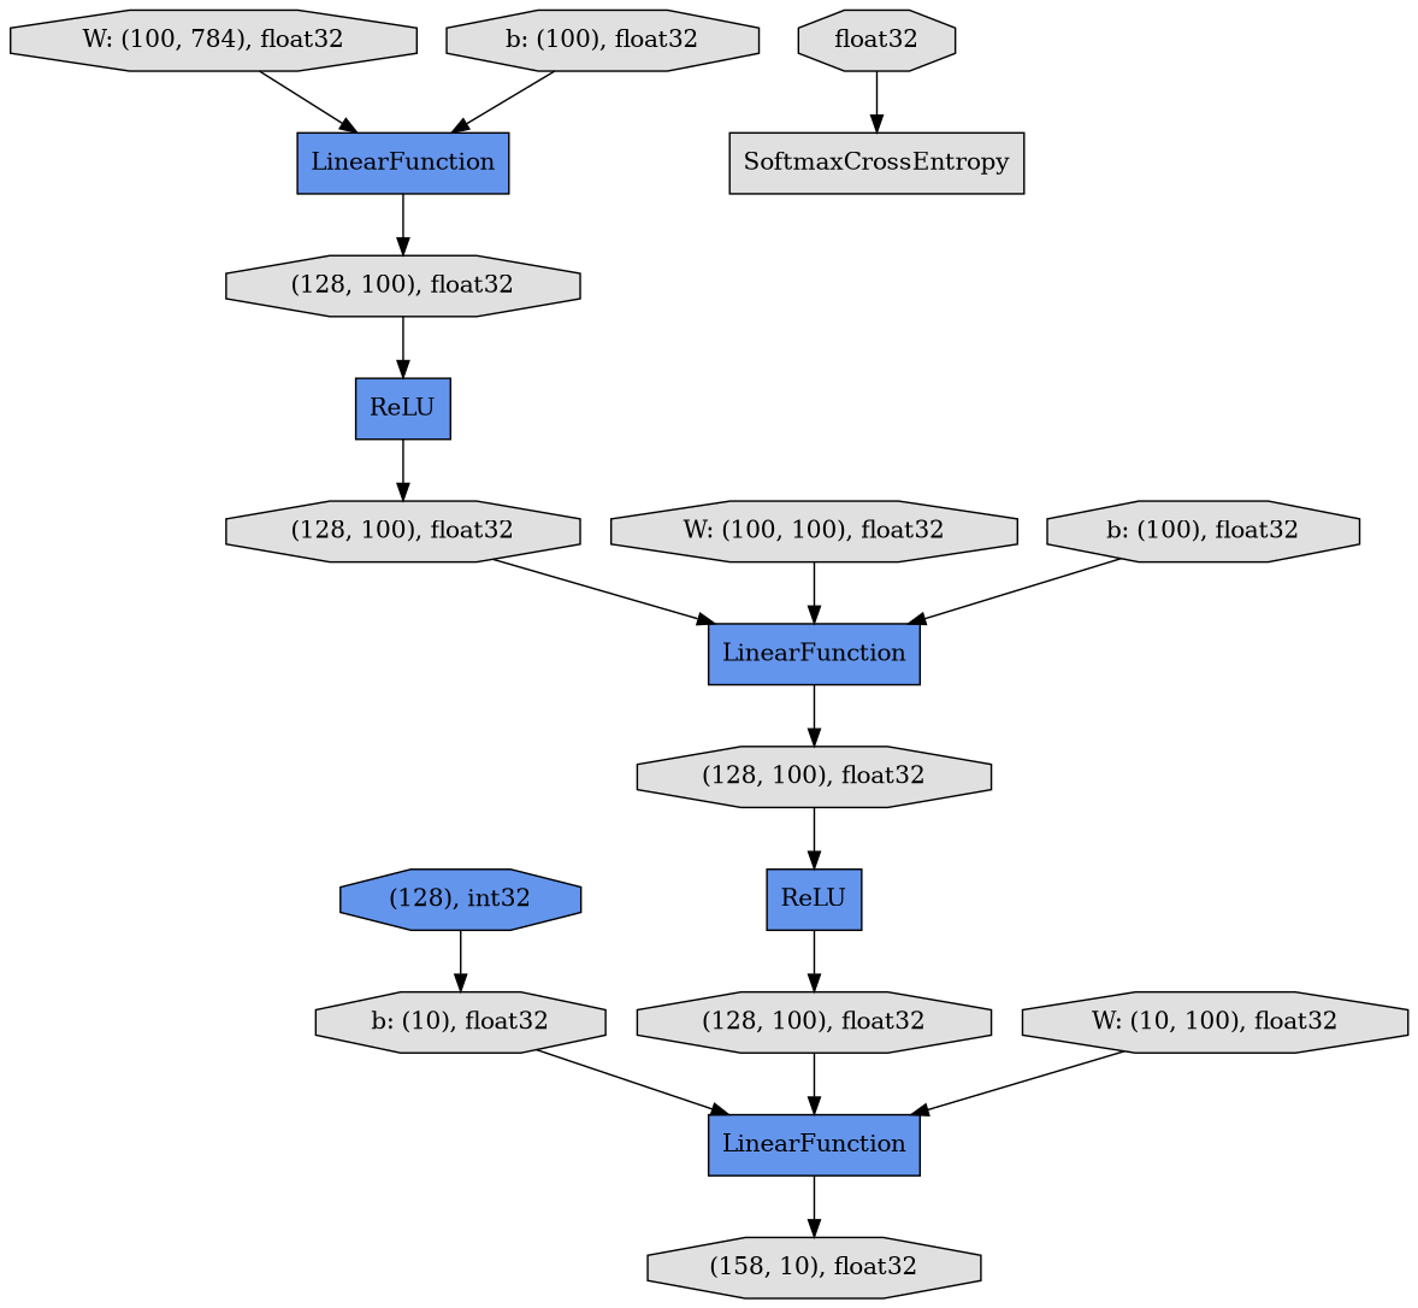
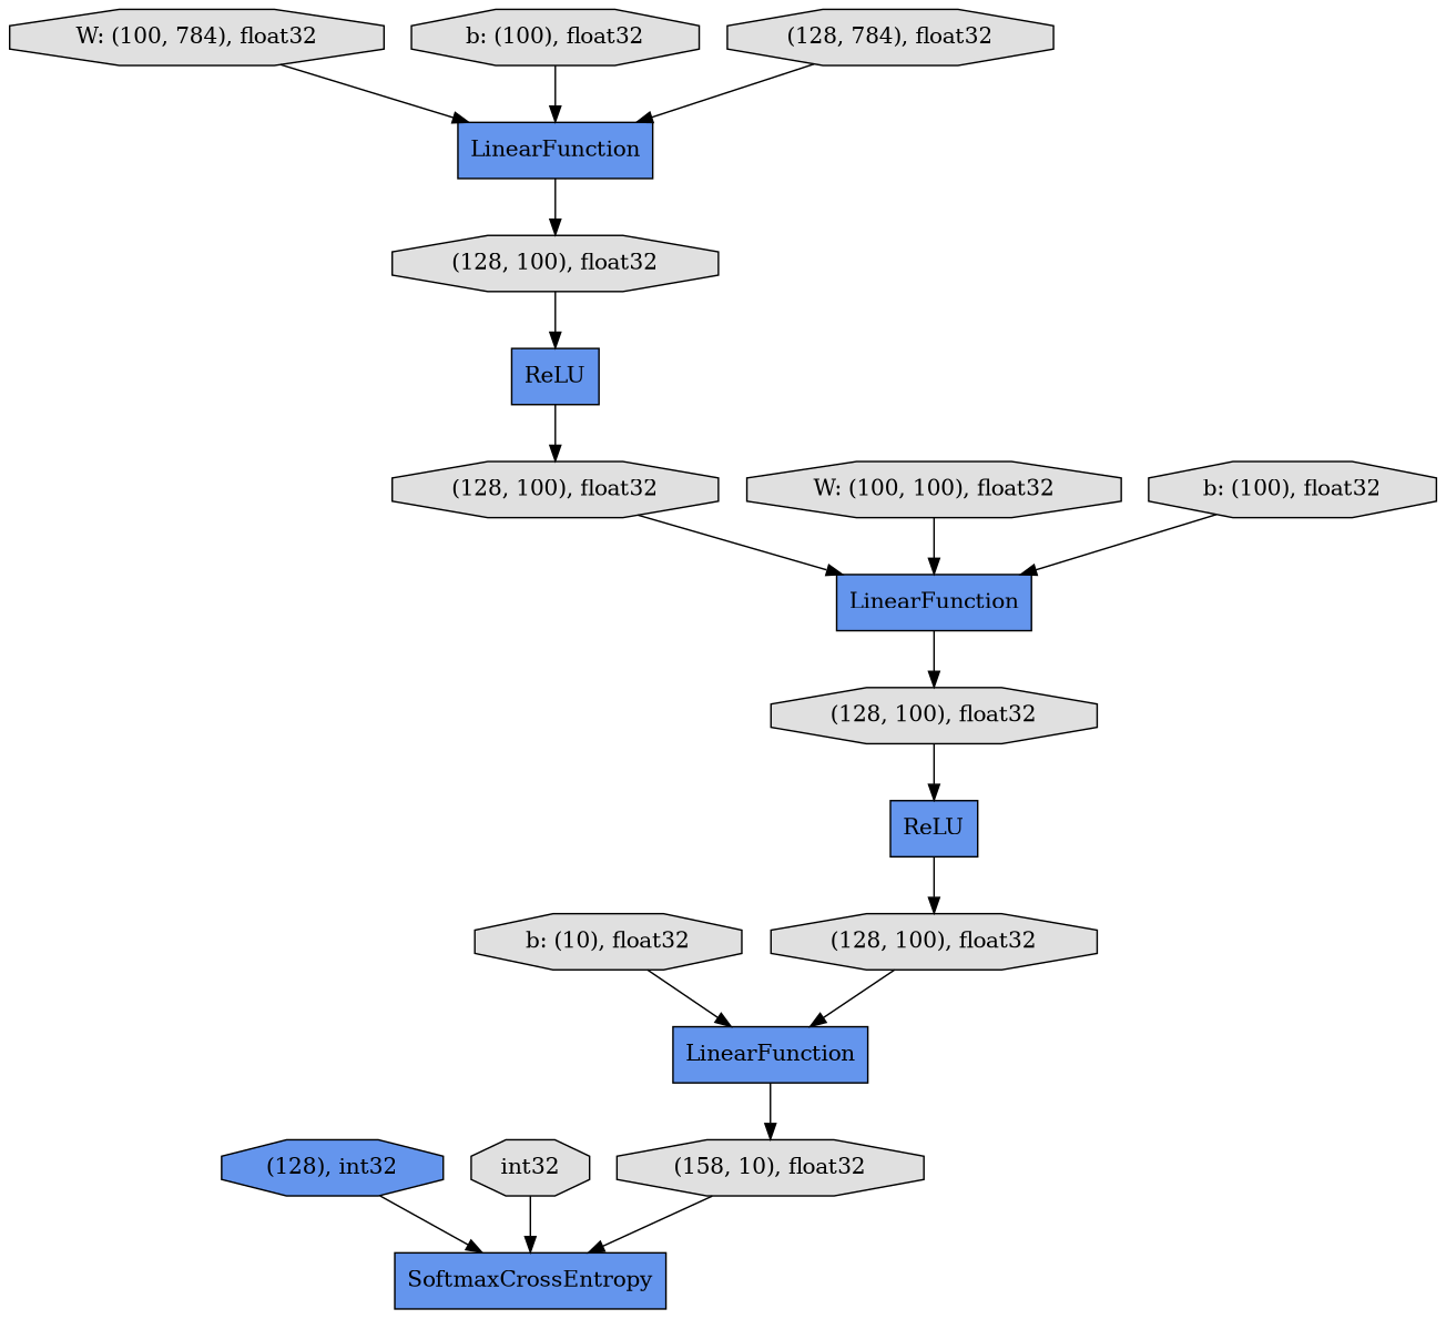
  digraph {
    rankdir=TB
    node [fillcolor="#E0E0E0" shape=octagon style=filled]
    n1 [fillcolor="#6495ED" label=LinearFunction shape=record]
    n2 [label="(158, 10), float32"]
-   n3 [label=SoftmaxCrossEntropy shape=record]
+   n3 [fillcolor="#6495ED" label=SoftmaxCrossEntropy shape=record]
    n4 [label="b: (10), float32"]
    n5 [fillcolor="#6495ED" label="(128), int32"]
-   n6 [label=float32]
+   n6 [label=int32]
    n7 [label="W: (100, 784), float32"]
    n8 [fillcolor="#6495ED" label=LinearFunction shape=record]
    n9 [label="(128, 100), float32"]
    n10 [label="b: (100), float32"]
    n11 [fillcolor="#6495ED" label=ReLU shape=record]
    n12 [label="(128, 100), float32"]
    n13 [fillcolor="#6495ED" label=LinearFunction shape=record]
+   n14 [label="(128, 784), float32"]
    n15 [label="W: (100, 100), float32"]
    n16 [label="(128, 100), float32"]
    n17 [label="b: (100), float32"]
    n18 [fillcolor="#6495ED" label=ReLU shape=record]
    n19 [label="(128, 100), float32"]
-   n20 [label="W: (10, 100), float32"]
    n1 -> n2
+   n2 -> n3
    n4 -> n1
-   n5 -> n4
+   n5 -> n3
    n6 -> n3
    n7 -> n8
    n8 -> n9
    n9 -> n11
    n10 -> n8
    n11 -> n12
    n12 -> n13
    n13 -> n16
+   n14 -> n8
    n15 -> n13
    n16 -> n18
    n17 -> n13
    n18 -> n19
    n19 -> n1
-   n20 -> n1
  }
